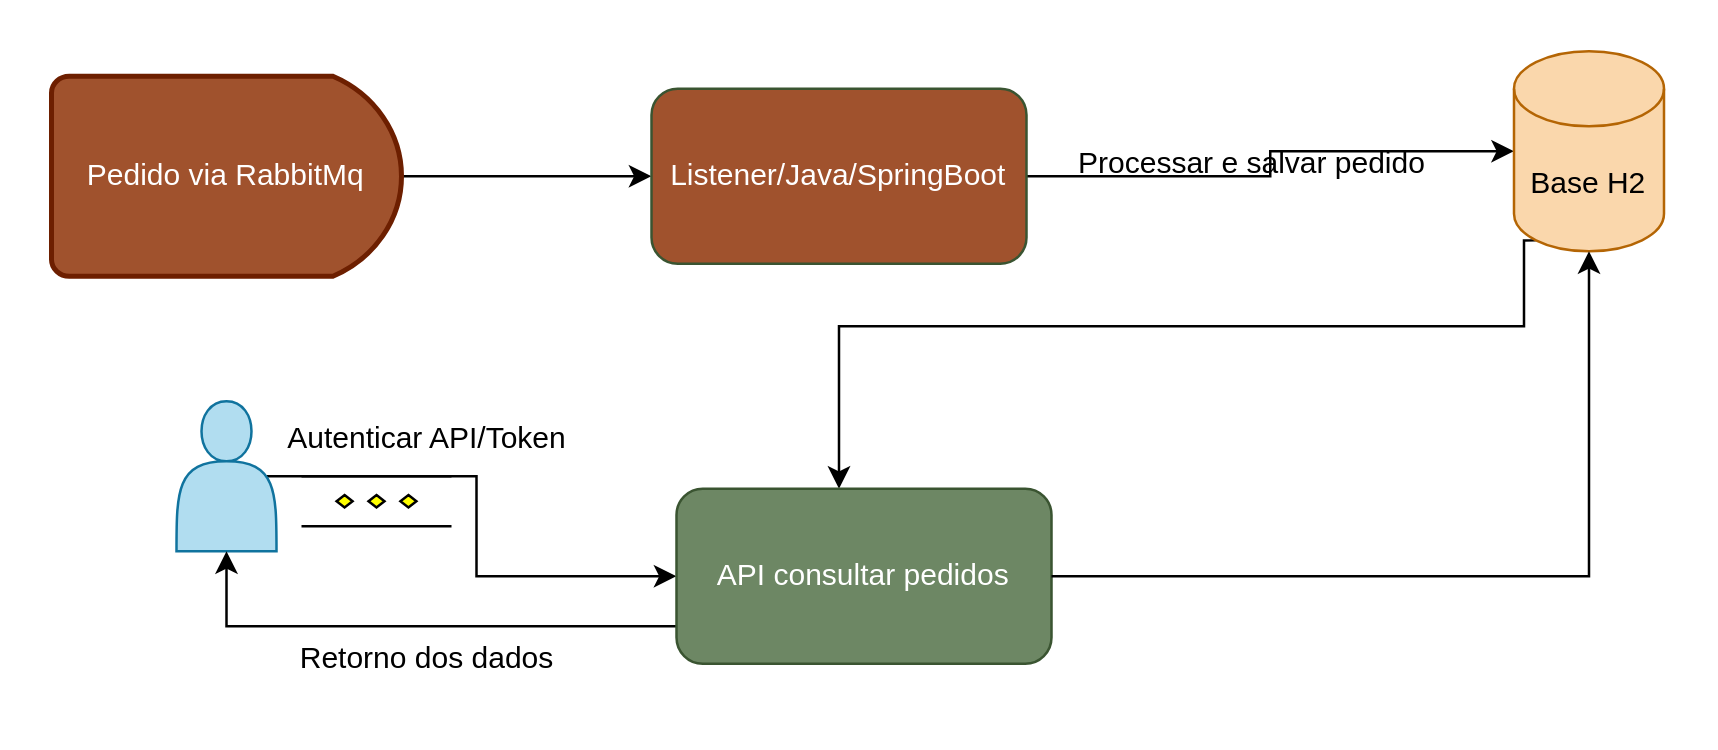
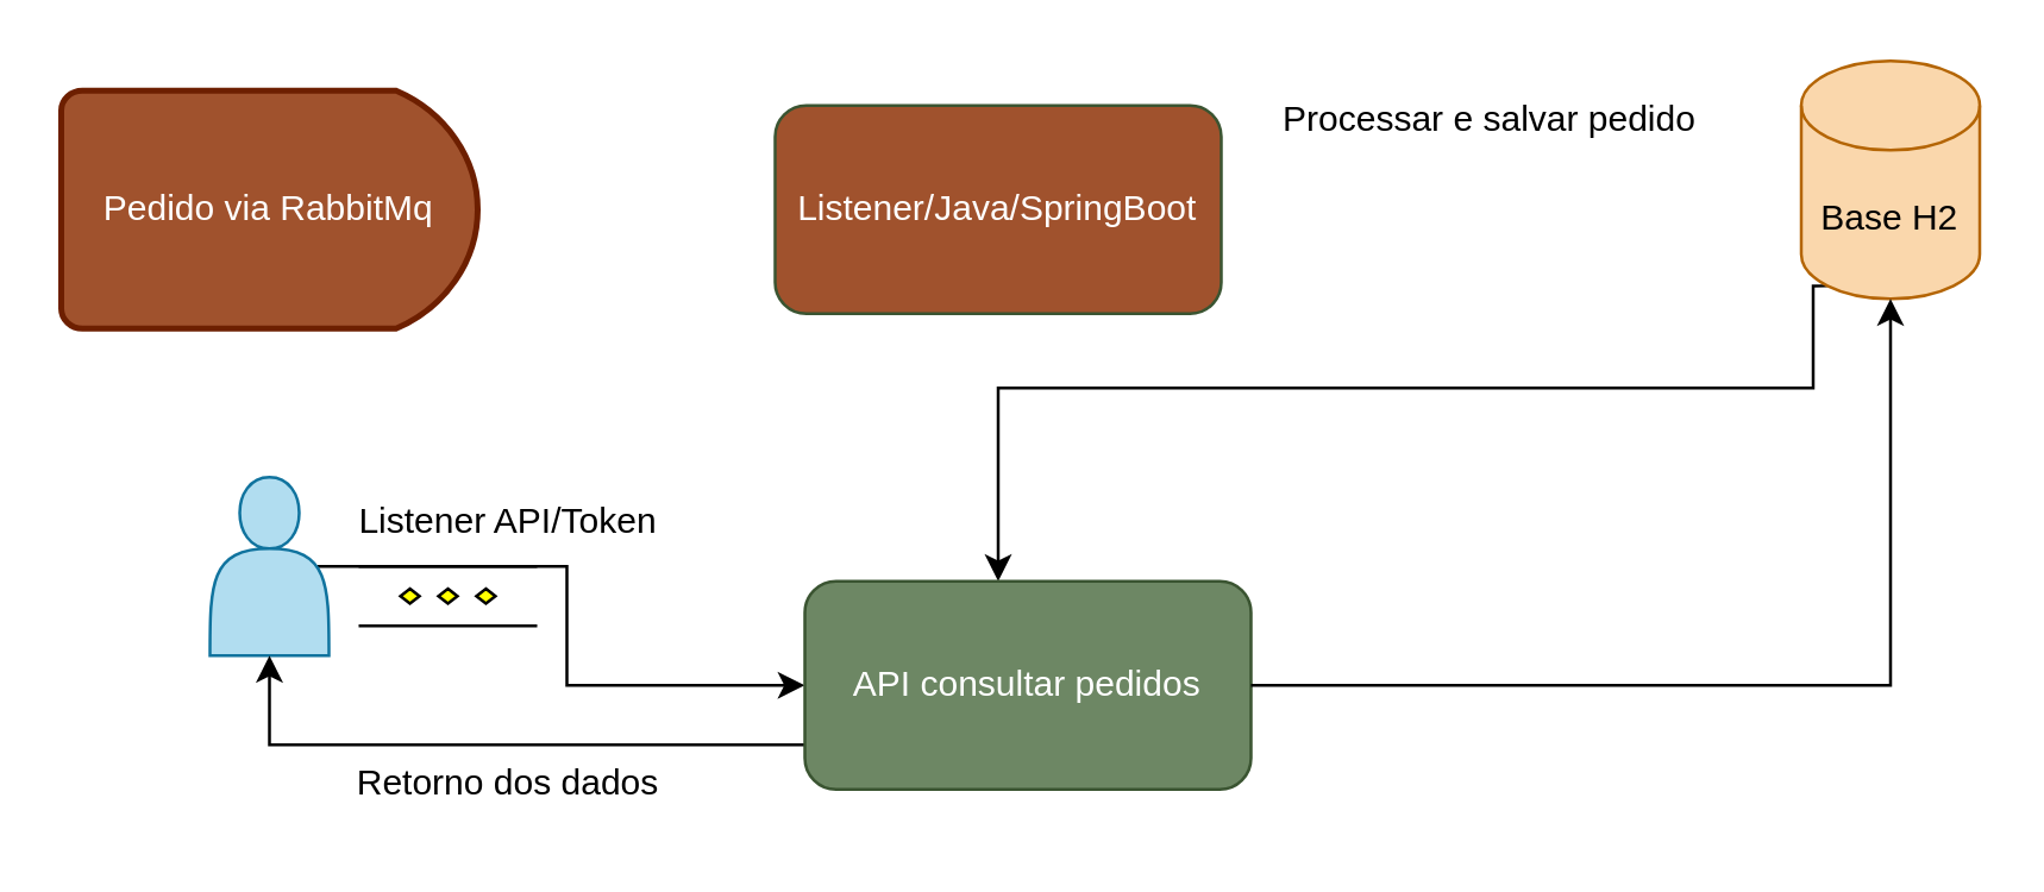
  <mxCell id="0" />
  <mxCell id="1" parent="0" />
- <mxCell id="2" value="" style="edgeStyle=orthogonalEdgeStyle;rounded=0;orthogonalLoop=1;jettySize=auto;html=1;" edge="1" parent="1" source="3" target="5"><mxGeometry relative="1" as="geometry" /></mxCell>
  <mxCell id="3" value="Pedido via RabbitMq" style="strokeWidth=2;html=1;shape=mxgraph.flowchart.delay;whiteSpace=wrap;fillColor=#a0522d;fontColor=#ffffff;strokeColor=#6D1F00;" vertex="1" parent="1"><mxGeometry x="20" y="30" width="140" height="80" as="geometry" /></mxCell>
- <mxCell id="4" value="" style="edgeStyle=orthogonalEdgeStyle;rounded=0;orthogonalLoop=1;jettySize=auto;html=1;" edge="1" parent="1" source="5" target="7"><mxGeometry relative="1" as="geometry" /></mxCell>
  <mxCell id="5" value="Listener/Java/SpringBoot" style="rounded=1;whiteSpace=wrap;html=1;fillColor=#a0522d;fontColor=#ffffff;strokeColor=#3A5431;" vertex="1" parent="1"><mxGeometry x="260" y="35" width="150" height="70" as="geometry" /></mxCell>
  <mxCell id="6" style="edgeStyle=orthogonalEdgeStyle;rounded=0;orthogonalLoop=1;jettySize=auto;html=1;exitX=0.145;exitY=1;exitDx=0;exitDy=-4.35;exitPerimeter=0;" edge="1" parent="1" source="7" target="12"><mxGeometry relative="1" as="geometry"><Array as="points"><mxPoint x="609" y="130" /><mxPoint x="335" y="130" /></Array></mxGeometry></mxCell>
  <mxCell id="7" value="Base H2" style="shape=cylinder3;whiteSpace=wrap;html=1;boundedLbl=1;backgroundOutline=1;size=15;fillColor=#fad7ac;strokeColor=#b46504;" vertex="1" parent="1"><mxGeometry x="605" y="20" width="60" height="80" as="geometry" /></mxCell>
- <mxCell id="8" value="Processar e salvar pedido" style="text;html=1;align=center;verticalAlign=middle;resizable=0;points=[];autosize=1;strokeColor=none;fillColor=none;" vertex="1" parent="1"><mxGeometry x="420" y="50" width="160" height="30" as="geometry" /></mxCell>
+ <mxCell id="8" value="Processar e salvar pedido" style="text;html=1;align=center;verticalAlign=middle;resizable=0;points=[];autosize=1;strokeColor=none;fillColor=none;" vertex="1" parent="1"><mxGeometry x="420" y="25" width="160" height="30" as="geometry" /></mxCell>
  <mxCell id="9" style="edgeStyle=orthogonalEdgeStyle;rounded=0;orthogonalLoop=1;jettySize=auto;html=1;exitX=0.9;exitY=0.5;exitDx=0;exitDy=0;exitPerimeter=0;" edge="1" parent="1" source="10" target="12"><mxGeometry relative="1" as="geometry" /></mxCell>
  <mxCell id="10" value="" style="shape=actor;whiteSpace=wrap;html=1;fillColor=#b1ddf0;strokeColor=#10739e;" vertex="1" parent="1"><mxGeometry x="70" y="160" width="40" height="60" as="geometry" /></mxCell>
  <mxCell id="11" style="edgeStyle=orthogonalEdgeStyle;rounded=0;orthogonalLoop=1;jettySize=auto;html=1;entryX=0.5;entryY=1;entryDx=0;entryDy=0;" edge="1" parent="1" source="12" target="10"><mxGeometry relative="1" as="geometry"><Array as="points"><mxPoint x="90" y="250" /></Array></mxGeometry></mxCell>
  <mxCell id="12" value="API consultar pedidos" style="rounded=1;whiteSpace=wrap;html=1;fillColor=#6d8764;fontColor=#ffffff;strokeColor=#3A5431;" vertex="1" parent="1"><mxGeometry x="270" y="195" width="150" height="70" as="geometry" /></mxCell>
- <mxCell id="13" value="Autenticar API/Token" style="text;html=1;align=center;verticalAlign=middle;resizable=0;points=[];autosize=1;strokeColor=none;fillColor=none;" vertex="1" parent="1"><mxGeometry x="105" y="160" width="130" height="30" as="geometry" /></mxCell>
+ <mxCell id="13" value="Listener API/Token" style="text;html=1;align=center;verticalAlign=middle;resizable=0;points=[];autosize=1;strokeColor=none;fillColor=none;" vertex="1" parent="1"><mxGeometry x="105" y="160" width="130" height="30" as="geometry" /></mxCell>
  <mxCell id="14" style="edgeStyle=orthogonalEdgeStyle;rounded=0;orthogonalLoop=1;jettySize=auto;html=1;entryX=0.5;entryY=1;entryDx=0;entryDy=0;entryPerimeter=0;" edge="1" parent="1" source="12" target="7"><mxGeometry relative="1" as="geometry" /></mxCell>
  <mxCell id="15" value="Retorno dos dados" style="text;html=1;align=center;verticalAlign=middle;resizable=0;points=[];autosize=1;strokeColor=none;fillColor=none;" vertex="1" parent="1"><mxGeometry x="110" y="248" width="120" height="30" as="geometry" /></mxCell>
  <mxCell id="16" value="" style="verticalLabelPosition=bottom;verticalAlign=top;html=1;shape=mxgraph.flowchart.parallel_mode;pointerEvents=1" vertex="1" parent="1"><mxGeometry x="120" y="190" width="60" height="20" as="geometry" /></mxCell>
